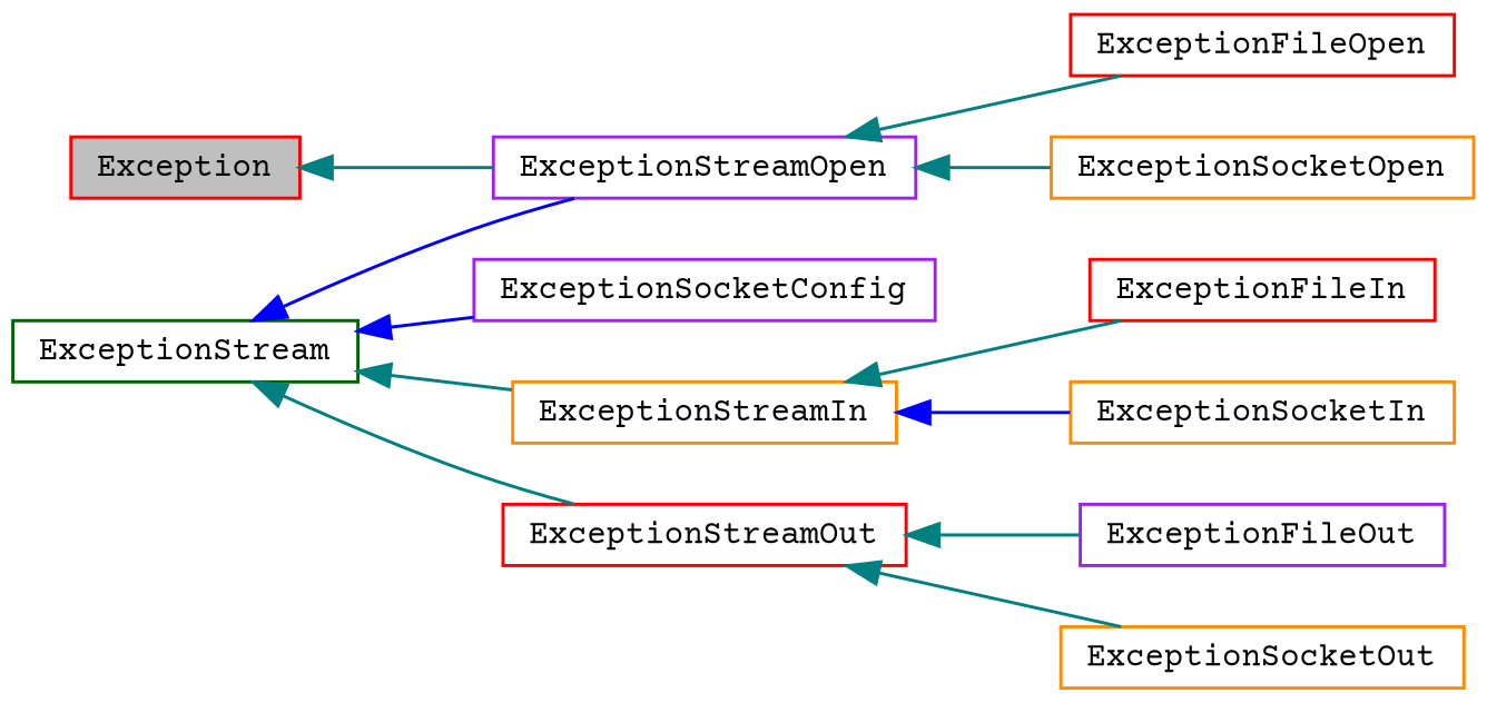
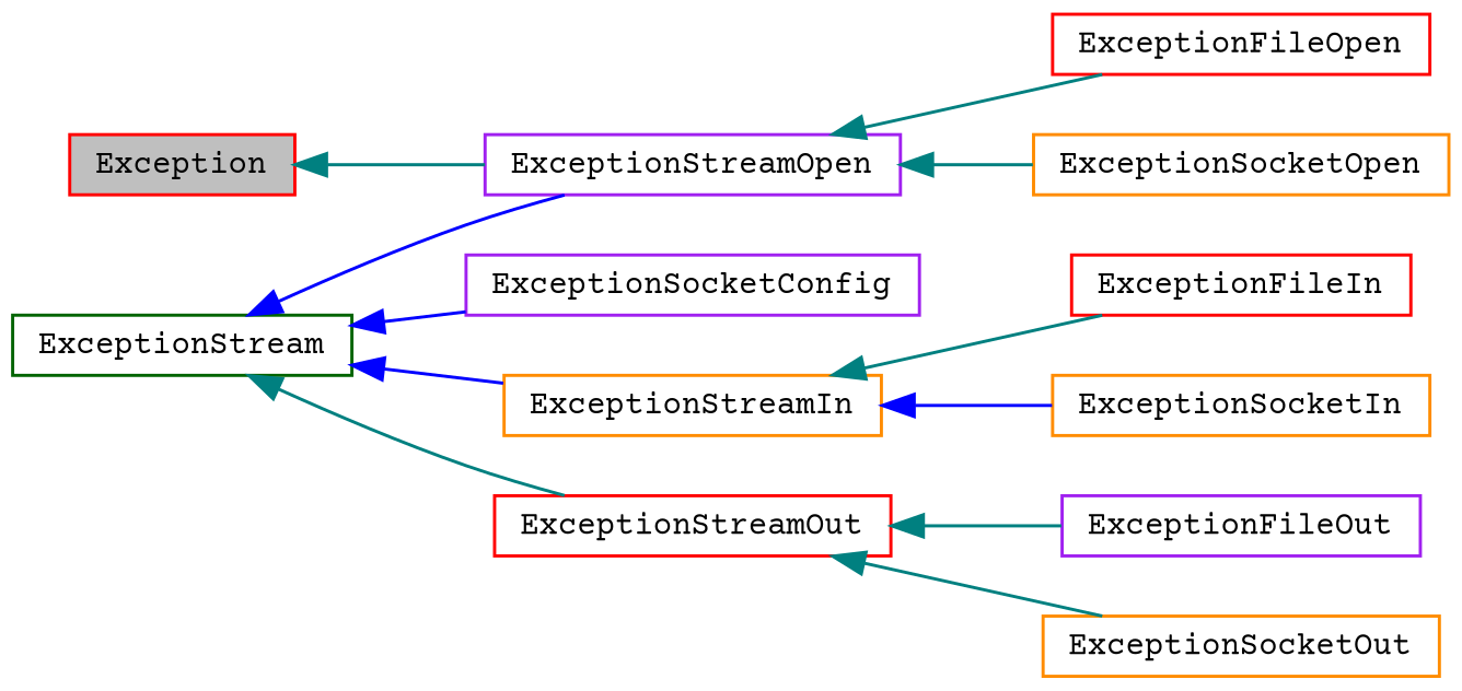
  digraph {
    fontname="Courier Prime"
    rankdir=LR
    node [color=red fillcolor=white fontname="Courier Prime" fontsize=10 shape=record style=filled]
    edge [color=teal dir=back fontname="Courier Prime" fontsize=10 labelfontname=Helvetica labelfontsize=10 style=solid]
    n1 [fillcolor=grey75 fontcolor=black height=0.2 label=Exception width=0.4]
    n2 [color=purple height=0.2 label=ExceptionStreamOpen width=0.4]
    n3 [color=darkgreen height=0.2 label=ExceptionStream width=0.4]
    n4 [color=purple height=0.2 label=ExceptionSocketConfig width=0.4]
    n5 [color=darkorange height=0.2 label=ExceptionStreamIn width=0.4]
    n6 [height=0.2 label=ExceptionStreamOut width=0.4]
    n7 [height=0.2 label=ExceptionFileIn width=0.4]
    n8 [color=darkorange height=0.2 label=ExceptionSocketIn width=0.4]
    n9 [height=0.2 label=ExceptionFileOpen width=0.4]
    n10 [color=darkorange height=0.2 label=ExceptionSocketOpen width=0.4]
    n11 [color=purple height=0.2 label=ExceptionFileOut width=0.4]
    n12 [color=darkorange height=0.2 label=ExceptionSocketOut width=0.4]
    n1 -> n2
    n2 -> n9
    n2 -> n10
    n3 -> n2 [color=blue]
    n3 -> n4 [color=blue]
-   n3 -> n5
+   n3 -> n5 [color=blue]
    n3 -> n6
    n5 -> n7
    n5 -> n8 [color=blue]
    n6 -> n11
    n6 -> n12
  }
